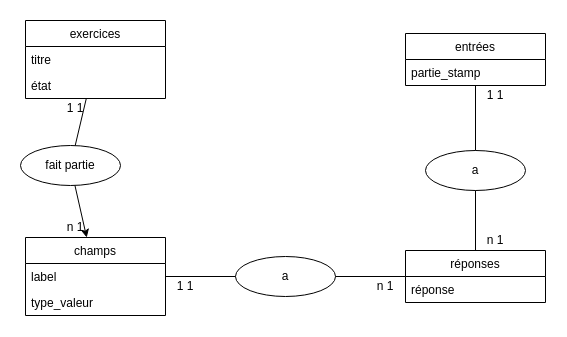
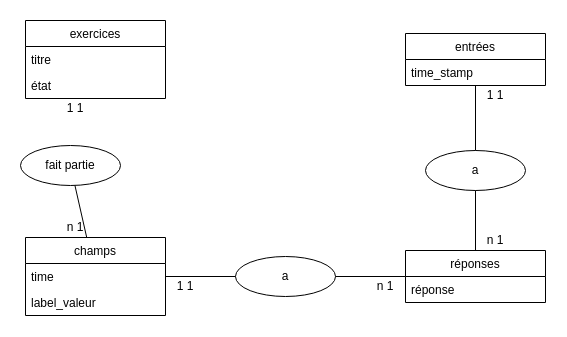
  <mxCell id="0" />
  <mxCell id="1" parent="0" />
  <mxCell id="2" value="exercices" style="swimlane;fontStyle=0;childLayout=stackLayout;horizontal=1;startSize=26;horizontalStack=0;resizeParent=1;resizeParentMax=0;resizeLast=0;collapsible=1;marginBottom=0;" parent="1" vertex="1"><mxGeometry x="25" y="20" width="140" height="78" as="geometry" /></mxCell>
  <mxCell id="3" value="titre" style="text;strokeColor=none;fillColor=none;align=left;verticalAlign=top;spacingLeft=4;spacingRight=4;overflow=hidden;rotatable=0;points=[[0,0.5],[1,0.5]];portConstraint=eastwest;" parent="2" vertex="1"><mxGeometry y="26" width="140" height="26" as="geometry" /></mxCell>
  <mxCell id="4" value="état" style="text;strokeColor=none;fillColor=none;align=left;verticalAlign=top;spacingLeft=4;spacingRight=4;overflow=hidden;rotatable=0;points=[[0,0.5],[1,0.5]];portConstraint=eastwest;" parent="2" vertex="1"><mxGeometry y="52" width="140" height="26" as="geometry" /></mxCell>
  <mxCell id="5" value="réponses" style="swimlane;fontStyle=0;childLayout=stackLayout;horizontal=1;startSize=26;horizontalStack=0;resizeParent=1;resizeParentMax=0;resizeLast=0;collapsible=1;marginBottom=0;" parent="1" vertex="1"><mxGeometry x="405" y="250" width="140" height="52" as="geometry" /></mxCell>
  <mxCell id="6" value="réponse" style="text;strokeColor=none;fillColor=none;align=left;verticalAlign=top;spacingLeft=4;spacingRight=4;overflow=hidden;rotatable=0;points=[[0,0.5],[1,0.5]];portConstraint=eastwest;" parent="5" vertex="1"><mxGeometry y="26" width="140" height="26" as="geometry" /></mxCell>
  <mxCell id="7" value="entrées" style="swimlane;fontStyle=0;childLayout=stackLayout;horizontal=1;startSize=26;horizontalStack=0;resizeParent=1;resizeParentMax=0;resizeLast=0;collapsible=1;marginBottom=0;" parent="1" vertex="1"><mxGeometry x="405" y="33" width="140" height="52" as="geometry" /></mxCell>
- <mxCell id="8" value="partie_stamp" style="text;strokeColor=none;fillColor=none;align=left;verticalAlign=top;spacingLeft=4;spacingRight=4;overflow=hidden;rotatable=0;points=[[0,0.5],[1,0.5]];portConstraint=eastwest;" parent="7" vertex="1"><mxGeometry y="26" width="140" height="26" as="geometry" /></mxCell>
+ <mxCell id="8" value="time_stamp" style="text;strokeColor=none;fillColor=none;align=left;verticalAlign=top;spacingLeft=4;spacingRight=4;overflow=hidden;rotatable=0;points=[[0,0.5],[1,0.5]];portConstraint=eastwest;" parent="7" vertex="1"><mxGeometry y="26" width="140" height="26" as="geometry" /></mxCell>
  <mxCell id="9" value="champs" style="swimlane;fontStyle=0;childLayout=stackLayout;horizontal=1;startSize=26;horizontalStack=0;resizeParent=1;resizeParentMax=0;resizeLast=0;collapsible=1;marginBottom=0;" parent="1" vertex="1"><mxGeometry x="25" y="237" width="140" height="78" as="geometry" /></mxCell>
- <mxCell id="10" value="label" style="text;strokeColor=none;fillColor=none;align=left;verticalAlign=top;spacingLeft=4;spacingRight=4;overflow=hidden;rotatable=0;points=[[0,0.5],[1,0.5]];portConstraint=eastwest;" parent="9" vertex="1"><mxGeometry y="26" width="140" height="26" as="geometry" /></mxCell>
- <mxCell id="11" value="type_valeur" style="text;strokeColor=none;fillColor=none;align=left;verticalAlign=top;spacingLeft=4;spacingRight=4;overflow=hidden;rotatable=0;points=[[0,0.5],[1,0.5]];portConstraint=eastwest;" parent="9" vertex="1"><mxGeometry y="52" width="140" height="26" as="geometry" /></mxCell>
+ <mxCell id="10" value="time" style="text;strokeColor=none;fillColor=none;align=left;verticalAlign=top;spacingLeft=4;spacingRight=4;overflow=hidden;rotatable=0;points=[[0,0.5],[1,0.5]];portConstraint=eastwest;" parent="9" vertex="1"><mxGeometry y="26" width="140" height="26" as="geometry" /></mxCell>
+ <mxCell id="11" value="label_valeur" style="text;strokeColor=none;fillColor=none;align=left;verticalAlign=top;spacingLeft=4;spacingRight=4;overflow=hidden;rotatable=0;points=[[0,0.5],[1,0.5]];portConstraint=eastwest;" parent="9" vertex="1"><mxGeometry y="52" width="140" height="26" as="geometry" /></mxCell>
  <mxCell id="12" value="fait partie" style="ellipse;whiteSpace=wrap;html=1;" parent="1" vertex="1"><mxGeometry x="20" y="145" width="100" height="40" as="geometry" /></mxCell>
  <mxCell id="13" value="a" style="ellipse;whiteSpace=wrap;html=1;" parent="1" vertex="1"><mxGeometry x="425" y="150" width="100" height="40" as="geometry" /></mxCell>
  <mxCell id="14" value="a" style="ellipse;whiteSpace=wrap;html=1;" parent="1" vertex="1"><mxGeometry x="235" y="256" width="100" height="40" as="geometry" /></mxCell>
  <mxCell id="15" value="" style="endArrow=none;html=1;" parent="1" source="7" target="13" edge="1"><mxGeometry width="50" height="50" relative="1" as="geometry"><mxPoint x="225" y="79" as="sourcePoint" /><mxPoint x="465" y="130" as="targetPoint" /></mxGeometry></mxCell>
  <mxCell id="16" value="" style="endArrow=none;html=1;" parent="1" source="5" target="13" edge="1"><mxGeometry width="50" height="50" relative="1" as="geometry"><mxPoint x="235" y="89" as="sourcePoint" /><mxPoint x="285" y="89" as="targetPoint" /></mxGeometry></mxCell>
- <mxCell id="17" value="" style="endArrow=classic;html=1;fontStyle=1;" parent="1" source="12" target="9" edge="1"><mxGeometry width="50" height="50" relative="1" as="geometry"><mxPoint x="245" y="99" as="sourcePoint" /><mxPoint x="295" y="99" as="targetPoint" /></mxGeometry></mxCell>
- <mxCell id="18" value="" style="endArrow=none;html=1;" parent="1" source="2" target="12" edge="1"><mxGeometry width="50" height="50" relative="1" as="geometry"><mxPoint x="255" y="109" as="sourcePoint" /><mxPoint x="305" y="109" as="targetPoint" /></mxGeometry></mxCell>
+ <mxCell id="17" value="" style="endArrow=none;html=1;fontStyle=1" parent="1" source="12" target="9" edge="1"><mxGeometry width="50" height="50" relative="1" as="geometry"><mxPoint x="245" y="99" as="sourcePoint" /><mxPoint x="295" y="99" as="targetPoint" /></mxGeometry></mxCell>
  <mxCell id="19" value="" style="endArrow=none;html=1;" parent="1" source="9" target="14" edge="1"><mxGeometry width="50" height="50" relative="1" as="geometry"><mxPoint x="265" y="119" as="sourcePoint" /><mxPoint x="315" y="119" as="targetPoint" /></mxGeometry></mxCell>
  <mxCell id="20" value="" style="endArrow=none;html=1;" parent="1" source="5" target="14" edge="1"><mxGeometry width="50" height="50" relative="1" as="geometry"><mxPoint x="275" y="129" as="sourcePoint" /><mxPoint x="325" y="129" as="targetPoint" /></mxGeometry></mxCell>
  <mxCell id="21" value="1 1" style="text;html=1;strokeColor=none;fillColor=none;align=center;verticalAlign=middle;whiteSpace=wrap;rounded=0;" parent="1" vertex="1"><mxGeometry x="475" y="85" width="40" height="20" as="geometry" /></mxCell>
  <mxCell id="22" value="n 1" style="text;html=1;strokeColor=none;fillColor=none;align=center;verticalAlign=middle;whiteSpace=wrap;rounded=0;" parent="1" vertex="1"><mxGeometry x="475" y="230" width="40" height="20" as="geometry" /></mxCell>
  <mxCell id="23" value="n 1" style="text;html=1;strokeColor=none;fillColor=none;align=center;verticalAlign=middle;whiteSpace=wrap;rounded=0;" parent="1" vertex="1"><mxGeometry x="365" y="276" width="40" height="20" as="geometry" /></mxCell>
  <mxCell id="24" value="1 1" style="text;html=1;strokeColor=none;fillColor=none;align=center;verticalAlign=middle;whiteSpace=wrap;rounded=0;" parent="1" vertex="1"><mxGeometry x="165" y="276" width="40" height="20" as="geometry" /></mxCell>
  <mxCell id="25" value="n 1" style="text;html=1;strokeColor=none;fillColor=none;align=center;verticalAlign=middle;whiteSpace=wrap;rounded=0;" parent="1" vertex="1"><mxGeometry x="55" y="217" width="40" height="20" as="geometry" /></mxCell>
  <mxCell id="26" value="1 1" style="text;html=1;strokeColor=none;fillColor=none;align=center;verticalAlign=middle;whiteSpace=wrap;rounded=0;" parent="1" vertex="1"><mxGeometry x="55" y="98" width="40" height="20" as="geometry" /></mxCell>
